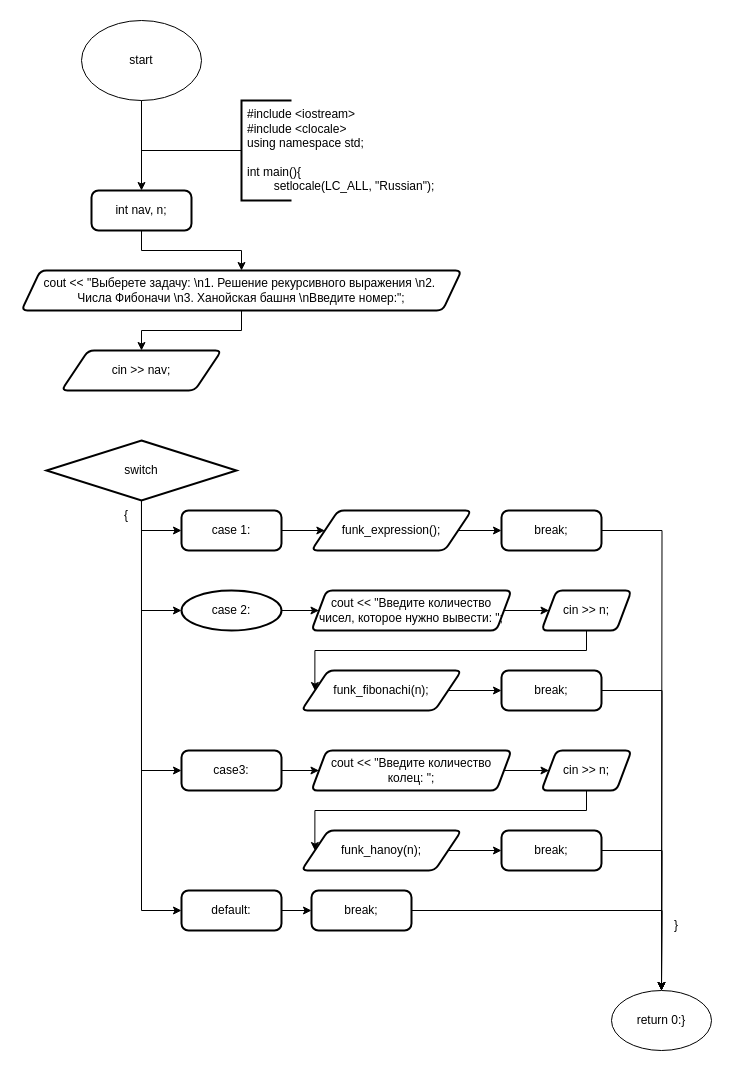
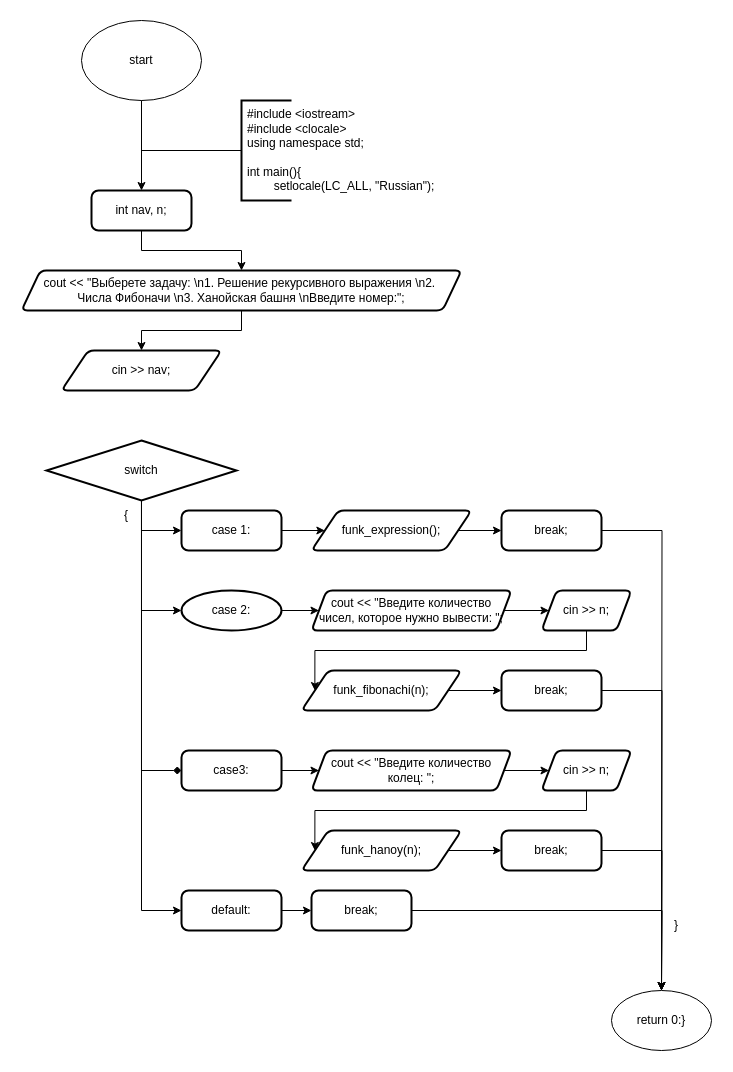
  <mxCell id="0" />
  <mxCell id="1" parent="0" />
  <mxCell id="2" value="start" style="ellipse;whiteSpace=wrap;html=1;" vertex="1" parent="1"><mxGeometry x="81" y="20" width="120" height="80" as="geometry" /></mxCell>
  <mxCell id="3" value="" style="endArrow=classic;html=1;rounded=0;labelBackgroundColor=default;strokeColor=default;align=center;verticalAlign=middle;fontFamily=Helvetica;fontSize=11;fontColor=default;shape=connector;edgeStyle=orthogonalEdgeStyle;exitX=0.5;exitY=1;exitDx=0;exitDy=0;" edge="1" source="2" parent="1" target="8"><mxGeometry width="50" height="50" relative="1" as="geometry"><mxPoint x="191.29" y="190" as="sourcePoint" /><mxPoint x="141" y="220" as="targetPoint" /></mxGeometry></mxCell>
  <mxCell id="4" style="edgeStyle=orthogonalEdgeStyle;rounded=0;orthogonalLoop=1;jettySize=auto;html=1;exitX=0;exitY=0.5;exitDx=0;exitDy=0;exitPerimeter=0;endArrow=none;endFill=0;strokeWidth=1;" edge="1" source="5" parent="1"><mxGeometry relative="1" as="geometry"><mxPoint x="141" y="150" as="targetPoint" /><mxPoint x="201" y="150" as="sourcePoint" /></mxGeometry></mxCell>
  <mxCell id="5" value="" style="strokeWidth=2;html=1;shape=mxgraph.flowchart.annotation_1;align=left;pointerEvents=1;" vertex="1" parent="1"><mxGeometry x="241" y="100" width="50" height="100" as="geometry" /></mxCell>
  <mxCell id="6" value="#include &amp;lt;iostream&amp;gt;&lt;br&gt;#include &amp;lt;clocale&amp;gt;&lt;br&gt;using namespace std;&lt;br&gt;&lt;br&gt;int main(){&lt;br&gt;&lt;span style=&quot;white-space: pre;&quot;&gt;&#09;&lt;/span&gt;setlocale(LC_ALL, &quot;Russian&quot;);" style="text;strokeColor=none;fillColor=none;align=left;verticalAlign=middle;spacingLeft=4;spacingRight=4;overflow=hidden;points=[[0,0.5],[1,0.5]];portConstraint=eastwest;rotatable=0;whiteSpace=wrap;html=1;" vertex="1" parent="1"><mxGeometry x="241" y="100" width="220" height="100" as="geometry" /></mxCell>
  <mxCell id="7" style="edgeStyle=orthogonalEdgeStyle;rounded=0;orthogonalLoop=1;jettySize=auto;html=1;exitX=0.5;exitY=1;exitDx=0;exitDy=0;" edge="1" parent="1" source="8" target="10"><mxGeometry relative="1" as="geometry"><mxPoint x="140.565" y="270" as="targetPoint" /></mxGeometry></mxCell>
  <mxCell id="8" value="int nav, n;" style="rounded=1;whiteSpace=wrap;html=1;absoluteArcSize=1;arcSize=14;strokeWidth=2;" vertex="1" parent="1"><mxGeometry x="91" y="190" width="100" height="40" as="geometry" /></mxCell>
  <mxCell id="9" style="edgeStyle=orthogonalEdgeStyle;rounded=0;orthogonalLoop=1;jettySize=auto;html=1;exitX=0.5;exitY=1;exitDx=0;exitDy=0;" edge="1" parent="1" source="10" target="11"><mxGeometry relative="1" as="geometry"><mxPoint x="141" y="350" as="targetPoint" /></mxGeometry></mxCell>
  <mxCell id="10" value="&lt;div&gt;cout &amp;lt;&amp;lt; &quot;Выберете задачу: \n1. Решение рекурсивного выражения \n2.&amp;nbsp;&lt;/div&gt;&lt;div&gt;Числа Фибоначи \n3. Ханойская башня \nВведите номер:&quot;;&lt;/div&gt;" style="shape=parallelogram;html=1;strokeWidth=2;perimeter=parallelogramPerimeter;whiteSpace=wrap;rounded=1;arcSize=12;size=0.043;" vertex="1" parent="1"><mxGeometry x="20.99" y="270" width="440.01" height="40" as="geometry" /></mxCell>
  <mxCell id="11" value="cin &amp;gt;&amp;gt; nav;" style="shape=parallelogram;html=1;strokeWidth=2;perimeter=parallelogramPerimeter;whiteSpace=wrap;rounded=1;arcSize=12;size=0.167;" vertex="1" parent="1"><mxGeometry x="61" y="350" width="160" height="40" as="geometry" /></mxCell>
  <mxCell id="12" style="edgeStyle=orthogonalEdgeStyle;rounded=0;orthogonalLoop=1;jettySize=auto;html=1;exitX=0.5;exitY=1;exitDx=0;exitDy=0;exitPerimeter=0;entryX=0;entryY=0.5;entryDx=0;entryDy=0;" edge="1" source="14" target="16" parent="1"><mxGeometry relative="1" as="geometry"><mxPoint x="144.476" y="650" as="targetPoint" /></mxGeometry></mxCell>
- <mxCell id="13" style="edgeStyle=orthogonalEdgeStyle;rounded=0;orthogonalLoop=1;jettySize=auto;html=1;exitX=0.5;exitY=1;exitDx=0;exitDy=0;exitPerimeter=0;entryX=0;entryY=0.5;entryDx=0;entryDy=0;" edge="1" parent="1" source="14" target="33"><mxGeometry relative="1" as="geometry" /></mxCell>
+ <mxCell id="13" style="edgeStyle=orthogonalEdgeStyle;rounded=0;orthogonalLoop=1;jettySize=auto;html=1;exitX=0.5;exitY=1;exitDx=0;exitDy=0;exitPerimeter=0;entryX=0;entryY=0.5;entryDx=0;entryDy=0;endArrow=diamond;" edge="1" parent="1" source="14" target="33"><mxGeometry relative="1" as="geometry" /></mxCell>
  <mxCell id="14" value="switch" style="strokeWidth=2;html=1;shape=mxgraph.flowchart.decision;whiteSpace=wrap;" vertex="1" parent="1"><mxGeometry x="45.99" y="440" width="190" height="60" as="geometry" /></mxCell>
  <mxCell id="15" style="edgeStyle=orthogonalEdgeStyle;rounded=0;orthogonalLoop=1;jettySize=auto;html=1;exitX=1;exitY=0.5;exitDx=0;exitDy=0;entryX=0;entryY=0.5;entryDx=0;entryDy=0;" edge="1" source="16" parent="1" target="18"><mxGeometry relative="1" as="geometry"><mxPoint x="314" y="530" as="targetPoint" /></mxGeometry></mxCell>
  <mxCell id="16" value="case 1:" style="rounded=1;whiteSpace=wrap;html=1;absoluteArcSize=1;arcSize=14;strokeWidth=2;" vertex="1" parent="1"><mxGeometry x="181" y="510" width="100" height="40" as="geometry" /></mxCell>
  <mxCell id="17" style="edgeStyle=orthogonalEdgeStyle;rounded=0;orthogonalLoop=1;jettySize=auto;html=1;exitX=1;exitY=0.5;exitDx=0;exitDy=0;" edge="1" parent="1" source="18" target="20"><mxGeometry relative="1" as="geometry"><mxPoint x="501" y="529.947" as="targetPoint" /></mxGeometry></mxCell>
  <mxCell id="18" value="funk_expression();" style="shape=parallelogram;html=1;strokeWidth=2;perimeter=parallelogramPerimeter;whiteSpace=wrap;rounded=1;arcSize=12;size=0.167;" vertex="1" parent="1"><mxGeometry x="311" y="510" width="160" height="40" as="geometry" /></mxCell>
  <mxCell id="19" style="edgeStyle=orthogonalEdgeStyle;rounded=0;orthogonalLoop=1;jettySize=auto;html=1;exitX=1;exitY=0.5;exitDx=0;exitDy=0;" edge="1" parent="1" source="20"><mxGeometry relative="1" as="geometry"><mxPoint x="661" y="990" as="targetPoint" /></mxGeometry></mxCell>
  <mxCell id="20" value="break;" style="rounded=1;whiteSpace=wrap;html=1;absoluteArcSize=1;arcSize=14;strokeWidth=2;" vertex="1" parent="1"><mxGeometry x="501" y="509.997" width="100" height="40" as="geometry" /></mxCell>
  <mxCell id="21" value="" style="endArrow=classic;html=1;rounded=0;exitX=0.5;exitY=1;exitDx=0;exitDy=0;exitPerimeter=0;entryX=0;entryY=0.5;entryDx=0;entryDy=0;" edge="1" parent="1" source="14" target="23"><mxGeometry width="50" height="50" relative="1" as="geometry"><mxPoint x="281" y="520" as="sourcePoint" /><mxPoint x="171" y="610" as="targetPoint" /><Array as="points"><mxPoint x="141" y="610" /></Array></mxGeometry></mxCell>
  <mxCell id="22" style="edgeStyle=orthogonalEdgeStyle;rounded=0;orthogonalLoop=1;jettySize=auto;html=1;exitX=1;exitY=0.5;exitDx=0;exitDy=0;" edge="1" parent="1" source="23" target="25"><mxGeometry relative="1" as="geometry"><mxPoint x="321" y="610.353" as="targetPoint" /></mxGeometry></mxCell>
  <mxCell id="23" value="case 2:" style="ellipse;whiteSpace=wrap;html=1;absoluteArcSize=1;arcSize=14;strokeWidth=2;" vertex="1" parent="1"><mxGeometry x="181" y="590" width="100" height="40" as="geometry" /></mxCell>
  <mxCell id="24" style="edgeStyle=orthogonalEdgeStyle;rounded=0;orthogonalLoop=1;jettySize=auto;html=1;exitX=1;exitY=0.5;exitDx=0;exitDy=0;" edge="1" parent="1" source="25" target="27"><mxGeometry relative="1" as="geometry"><mxPoint x="541" y="610.353" as="targetPoint" /></mxGeometry></mxCell>
  <mxCell id="25" value="cout &amp;lt;&amp;lt; &quot;Введите количество чисел, которое нужно вывести: &quot;;" style="shape=parallelogram;html=1;strokeWidth=2;perimeter=parallelogramPerimeter;whiteSpace=wrap;rounded=1;arcSize=12;size=0.075;" vertex="1" parent="1"><mxGeometry x="311" y="590" width="200" height="40" as="geometry" /></mxCell>
  <mxCell id="26" style="edgeStyle=orthogonalEdgeStyle;rounded=0;orthogonalLoop=1;jettySize=auto;html=1;exitX=0.5;exitY=1;exitDx=0;exitDy=0;entryX=0;entryY=0.5;entryDx=0;entryDy=0;" edge="1" parent="1" source="27" target="29"><mxGeometry relative="1" as="geometry" /></mxCell>
  <mxCell id="27" value="cin &amp;gt;&amp;gt; n;" style="shape=parallelogram;html=1;strokeWidth=2;perimeter=parallelogramPerimeter;whiteSpace=wrap;rounded=1;arcSize=12;size=0.167;" vertex="1" parent="1"><mxGeometry x="541" y="590" width="90" height="40" as="geometry" /></mxCell>
  <mxCell id="28" style="edgeStyle=orthogonalEdgeStyle;rounded=0;orthogonalLoop=1;jettySize=auto;html=1;exitX=1;exitY=0.5;exitDx=0;exitDy=0;entryX=0;entryY=0.5;entryDx=0;entryDy=0;" edge="1" parent="1" source="29" target="31"><mxGeometry relative="1" as="geometry" /></mxCell>
  <mxCell id="29" value="funk_fibonachi(n);" style="shape=parallelogram;html=1;strokeWidth=2;perimeter=parallelogramPerimeter;whiteSpace=wrap;rounded=1;arcSize=12;size=0.167;" vertex="1" parent="1"><mxGeometry x="301" y="670" width="160" height="40" as="geometry" /></mxCell>
  <mxCell id="30" style="edgeStyle=orthogonalEdgeStyle;rounded=0;orthogonalLoop=1;jettySize=auto;html=1;exitX=1;exitY=0.5;exitDx=0;exitDy=0;" edge="1" parent="1" source="31"><mxGeometry relative="1" as="geometry"><mxPoint x="661" y="990" as="targetPoint" /></mxGeometry></mxCell>
  <mxCell id="31" value="break;" style="rounded=1;whiteSpace=wrap;html=1;absoluteArcSize=1;arcSize=14;strokeWidth=2;" vertex="1" parent="1"><mxGeometry x="501" y="669.997" width="100" height="40" as="geometry" /></mxCell>
  <mxCell id="32" style="edgeStyle=orthogonalEdgeStyle;rounded=0;orthogonalLoop=1;jettySize=auto;html=1;exitX=1;exitY=0.5;exitDx=0;exitDy=0;" edge="1" parent="1" source="33" target="35"><mxGeometry relative="1" as="geometry"><mxPoint x="321" y="770.353" as="targetPoint" /></mxGeometry></mxCell>
  <mxCell id="33" value="case3:" style="rounded=1;whiteSpace=wrap;html=1;absoluteArcSize=1;arcSize=14;strokeWidth=2;" vertex="1" parent="1"><mxGeometry x="181" y="750" width="100" height="40" as="geometry" /></mxCell>
  <mxCell id="34" style="edgeStyle=orthogonalEdgeStyle;rounded=0;orthogonalLoop=1;jettySize=auto;html=1;exitX=1;exitY=0.5;exitDx=0;exitDy=0;" edge="1" parent="1" source="35" target="37"><mxGeometry relative="1" as="geometry"><mxPoint x="541" y="770.353" as="targetPoint" /></mxGeometry></mxCell>
  <mxCell id="35" value="cout &amp;lt;&amp;lt; &quot;Введите количество колец: &quot;;" style="shape=parallelogram;html=1;strokeWidth=2;perimeter=parallelogramPerimeter;whiteSpace=wrap;rounded=1;arcSize=12;size=0.075;" vertex="1" parent="1"><mxGeometry x="311" y="750" width="200" height="40" as="geometry" /></mxCell>
  <mxCell id="36" style="edgeStyle=orthogonalEdgeStyle;rounded=0;orthogonalLoop=1;jettySize=auto;html=1;exitX=0.5;exitY=1;exitDx=0;exitDy=0;entryX=0;entryY=0.5;entryDx=0;entryDy=0;" edge="1" parent="1" source="37" target="39"><mxGeometry relative="1" as="geometry" /></mxCell>
  <mxCell id="37" value="cin &amp;gt;&amp;gt; n;" style="shape=parallelogram;html=1;strokeWidth=2;perimeter=parallelogramPerimeter;whiteSpace=wrap;rounded=1;arcSize=12;size=0.167;" vertex="1" parent="1"><mxGeometry x="541" y="750" width="90" height="40" as="geometry" /></mxCell>
  <mxCell id="38" style="edgeStyle=orthogonalEdgeStyle;rounded=0;orthogonalLoop=1;jettySize=auto;html=1;exitX=1;exitY=0.5;exitDx=0;exitDy=0;entryX=0;entryY=0.5;entryDx=0;entryDy=0;" edge="1" parent="1" source="39" target="41"><mxGeometry relative="1" as="geometry" /></mxCell>
  <mxCell id="39" value="funk_hanoy(n);" style="shape=parallelogram;html=1;strokeWidth=2;perimeter=parallelogramPerimeter;whiteSpace=wrap;rounded=1;arcSize=12;size=0.167;" vertex="1" parent="1"><mxGeometry x="301" y="830" width="160" height="40" as="geometry" /></mxCell>
  <mxCell id="40" style="edgeStyle=orthogonalEdgeStyle;rounded=0;orthogonalLoop=1;jettySize=auto;html=1;exitX=1;exitY=0.5;exitDx=0;exitDy=0;" edge="1" parent="1" source="41"><mxGeometry relative="1" as="geometry"><mxPoint x="661" y="990" as="targetPoint" /></mxGeometry></mxCell>
  <mxCell id="41" value="break;" style="rounded=1;whiteSpace=wrap;html=1;absoluteArcSize=1;arcSize=14;strokeWidth=2;" vertex="1" parent="1"><mxGeometry x="501" y="829.997" width="100" height="40" as="geometry" /></mxCell>
  <mxCell id="42" style="edgeStyle=orthogonalEdgeStyle;rounded=0;orthogonalLoop=1;jettySize=auto;html=1;entryX=0;entryY=0.5;entryDx=0;entryDy=0;exitX=0.5;exitY=1;exitDx=0;exitDy=0;exitPerimeter=0;" edge="1" target="44" parent="1" source="14"><mxGeometry relative="1" as="geometry"><mxPoint x="141.476" y="1030" as="targetPoint" /><mxPoint x="141.71" y="870" as="sourcePoint" /><Array as="points"><mxPoint x="141" y="910" /></Array></mxGeometry></mxCell>
  <mxCell id="43" style="edgeStyle=orthogonalEdgeStyle;rounded=0;orthogonalLoop=1;jettySize=auto;html=1;exitX=1;exitY=0.5;exitDx=0;exitDy=0;entryX=0;entryY=0.5;entryDx=0;entryDy=0;" edge="1" source="44" parent="1" target="46"><mxGeometry relative="1" as="geometry"><mxPoint x="311" y="910" as="targetPoint" /></mxGeometry></mxCell>
  <mxCell id="44" value="default:" style="rounded=1;whiteSpace=wrap;html=1;absoluteArcSize=1;arcSize=14;strokeWidth=2;" vertex="1" parent="1"><mxGeometry x="181" y="890" width="100" height="40" as="geometry" /></mxCell>
  <mxCell id="45" style="edgeStyle=orthogonalEdgeStyle;rounded=0;orthogonalLoop=1;jettySize=auto;html=1;exitX=1;exitY=0.5;exitDx=0;exitDy=0;" edge="1" parent="1" source="46"><mxGeometry relative="1" as="geometry"><mxPoint x="661" y="990" as="targetPoint" /></mxGeometry></mxCell>
  <mxCell id="46" value="break;" style="rounded=1;whiteSpace=wrap;html=1;absoluteArcSize=1;arcSize=14;strokeWidth=2;" vertex="1" parent="1"><mxGeometry x="311" y="889.997" width="100" height="40" as="geometry" /></mxCell>
  <mxCell id="47" value="return 0:}" style="ellipse;whiteSpace=wrap;html=1;" vertex="1" parent="1"><mxGeometry x="611" y="990" width="100" height="60" as="geometry" /></mxCell>
  <mxCell id="48" value="{" style="text;html=1;strokeColor=none;fillColor=none;align=center;verticalAlign=middle;whiteSpace=wrap;rounded=0;" vertex="1" parent="1"><mxGeometry x="111" y="500" width="30" height="30" as="geometry" /></mxCell>
  <mxCell id="49" value="}" style="text;html=1;strokeColor=none;fillColor=none;align=center;verticalAlign=middle;whiteSpace=wrap;rounded=0;" vertex="1" parent="1"><mxGeometry x="661" y="910" width="30" height="30" as="geometry" /></mxCell>
